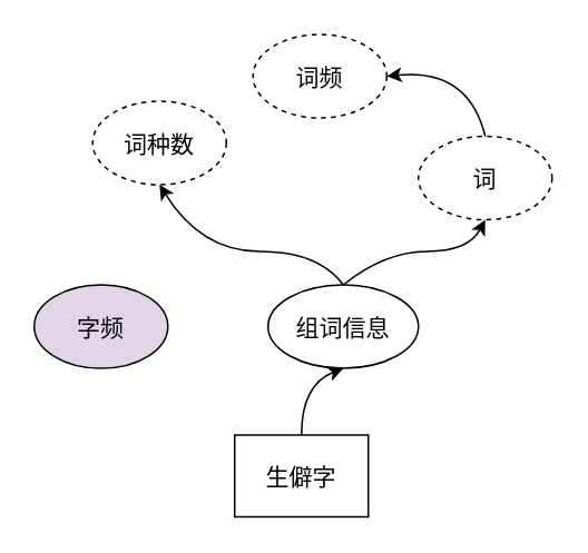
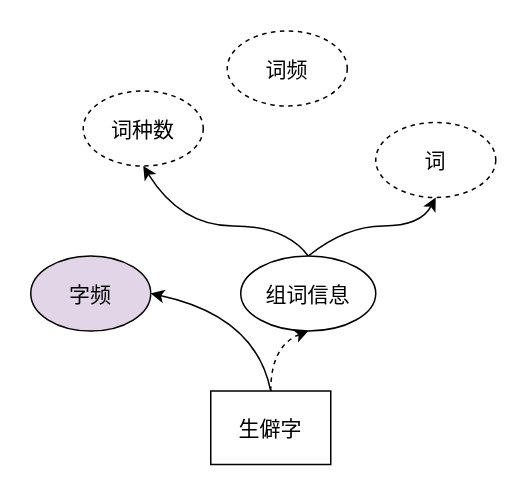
  <mxCell id="0" />
  <mxCell id="1" parent="0" />
  <mxCell id="2" value="生僻字" style="rounded=0;fontSize=14;fontFamily=SimSun;" parent="1" vertex="1"><mxGeometry x="140" y="260" width="80" height="49" as="geometry" /></mxCell>
  <mxCell id="3" value="字频" style="ellipse;fontSize=14;fontFamily=SimSun;fillColor=#e1d5e7;" parent="1" vertex="1"><mxGeometry x="20" y="170" width="80" height="50" as="geometry" /></mxCell>
  <mxCell id="4" value="组词信息" style="ellipse;fontSize=14;fontFamily=SimSun;" parent="1" vertex="1"><mxGeometry x="160" y="170" width="90" height="50" as="geometry" /></mxCell>
  <mxCell id="5" value="词种数" style="ellipse;dashed=1;fontSize=14;fontFamily=SimSun;" parent="1" vertex="1"><mxGeometry x="55" y="60" width="80" height="50" as="geometry" /></mxCell>
  <mxCell id="6" value="词" style="ellipse;dashed=1;fontSize=14;fontFamily=SimSun;" parent="1" vertex="1"><mxGeometry x="250" y="81" width="80" height="50" as="geometry" /></mxCell>
  <mxCell id="7" value="词频" style="ellipse;dashed=1;fontSize=14;fontFamily=SimSun;" parent="1" vertex="1"><mxGeometry x="151" y="20" width="80" height="50" as="geometry" /></mxCell>
- <mxCell id="9" value="" style="curved=1;endArrow=classic;rounded=0;exitX=0.5;exitY=0;exitDx=0;exitDy=0;entryX=0.5;entryY=1;entryDx=0;entryDy=0;fontSize=14;fontFamily=SimSun;" parent="1" source="2" target="4" edge="1"><mxGeometry width="50" height="50" relative="1" as="geometry"><mxPoint x="170" y="270" as="sourcePoint" /><mxPoint x="220" y="220" as="targetPoint" /><Array as="points"><mxPoint x="180" y="230" /></Array></mxGeometry></mxCell>
+ <mxCell id="8" value="" style="curved=1;endArrow=classic;rounded=0;exitX=0.5;exitY=0;exitDx=0;exitDy=0;entryX=1;entryY=0.5;entryDx=0;entryDy=0;fontSize=14;fontFamily=SimSun;" parent="1" source="2" target="3" edge="1"><mxGeometry width="50" height="50" relative="1" as="geometry"><mxPoint x="120" y="140" as="sourcePoint" /><mxPoint x="170" y="90" as="targetPoint" /><Array as="points"><mxPoint x="170" y="210" /></Array></mxGeometry></mxCell>
+ <mxCell id="9" value="" style="curved=1;endArrow=classic;rounded=0;exitX=0.5;exitY=0;exitDx=0;exitDy=0;entryX=0.5;entryY=1;entryDx=0;entryDy=0;fontSize=14;fontFamily=SimSun;dashed=1;" parent="1" source="2" target="4" edge="1"><mxGeometry width="50" height="50" relative="1" as="geometry"><mxPoint x="170" y="270" as="sourcePoint" /><mxPoint x="220" y="220" as="targetPoint" /><Array as="points"><mxPoint x="180" y="230" /></Array></mxGeometry></mxCell>
  <mxCell id="10" value="" style="curved=1;endArrow=classic;rounded=0;exitX=0.5;exitY=0;exitDx=0;exitDy=0;entryX=0.5;entryY=1;entryDx=0;entryDy=0;fontFamily=SimSun;" parent="1" source="4" target="5" edge="1"><mxGeometry width="50" height="50" relative="1" as="geometry"><mxPoint x="220" y="170" as="sourcePoint" /><mxPoint x="270" y="120" as="targetPoint" /><Array as="points"><mxPoint x="190" y="150" /><mxPoint x="120" y="150" /></Array></mxGeometry></mxCell>
  <mxCell id="11" value="" style="curved=1;endArrow=classic;rounded=0;exitX=0.5;exitY=0;exitDx=0;exitDy=0;entryX=0.5;entryY=1;entryDx=0;entryDy=0;fontFamily=SimSun;" parent="1" source="4" target="6" edge="1"><mxGeometry width="50" height="50" relative="1" as="geometry"><mxPoint x="210" y="180" as="sourcePoint" /><mxPoint x="100" y="140" as="targetPoint" /><Array as="points"><mxPoint x="230" y="150" /><mxPoint x="280" y="150" /></Array></mxGeometry></mxCell>
- <mxCell id="12" value="" style="curved=1;endArrow=classic;rounded=0;exitX=0.5;exitY=0;exitDx=0;exitDy=0;entryX=1;entryY=0.5;entryDx=0;entryDy=0;fontFamily=SimSun;" parent="1" source="6" target="7" edge="1"><mxGeometry width="50" height="50" relative="1" as="geometry"><mxPoint x="120" y="140" as="sourcePoint" /><mxPoint x="170" y="90" as="targetPoint" /><Array as="points"><mxPoint x="280" y="40" /></Array></mxGeometry></mxCell>
